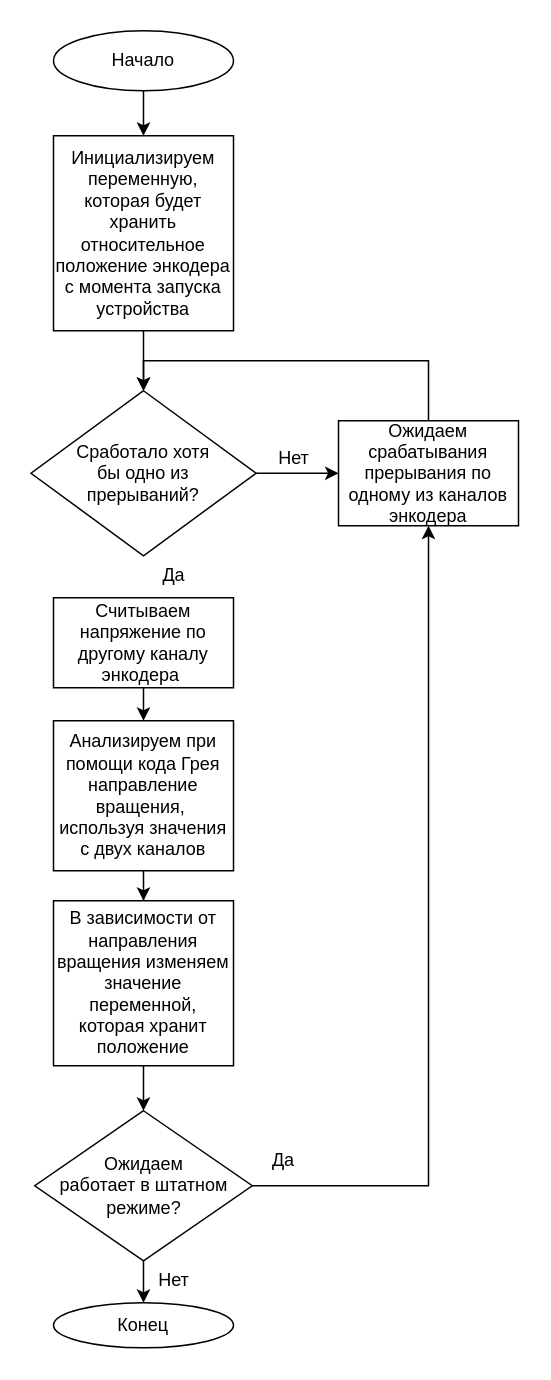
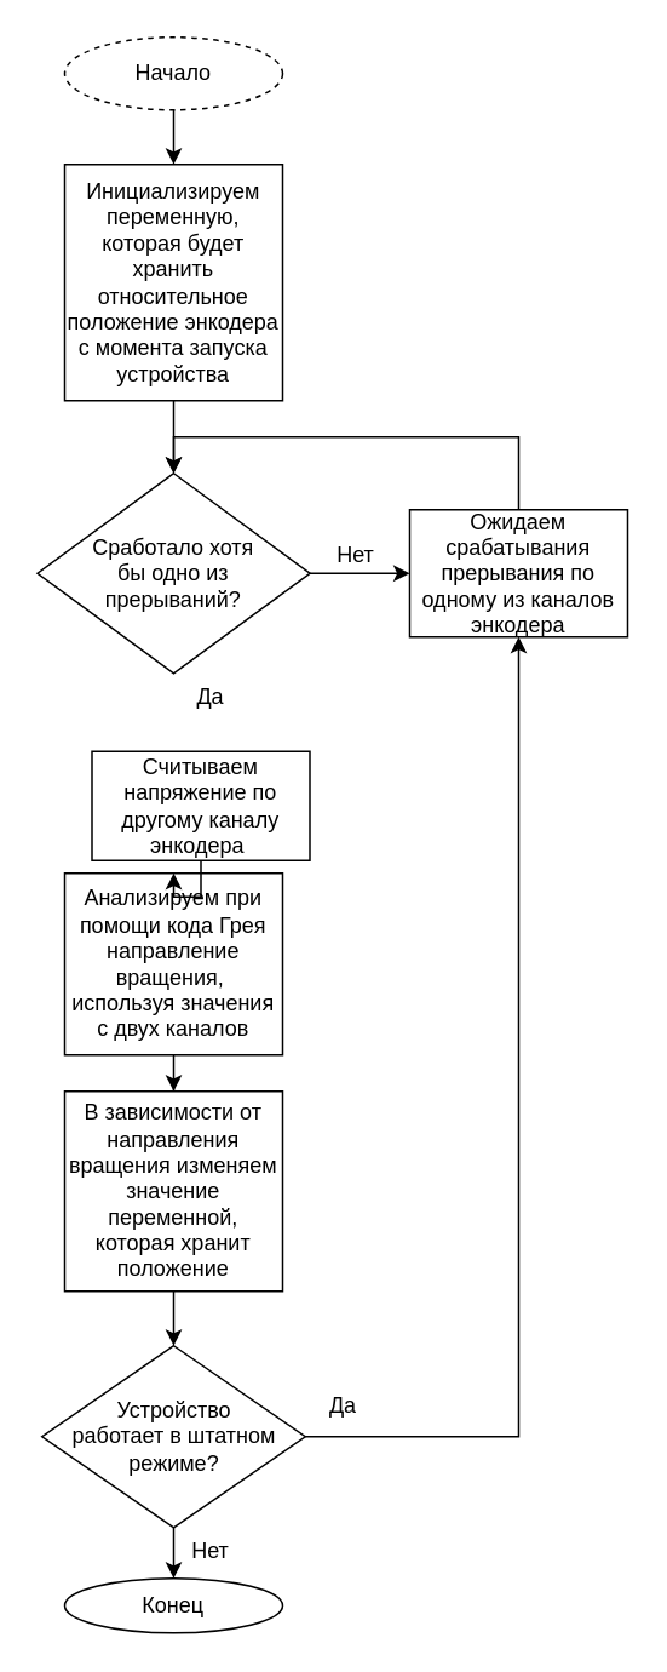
  <mxCell id="0" />
  <mxCell id="1" parent="0" />
  <mxCell id="2" style="edgeStyle=orthogonalEdgeStyle;rounded=0;orthogonalLoop=1;jettySize=auto;html=1;" edge="1" parent="1" source="3" target="5"><mxGeometry relative="1" as="geometry" /></mxCell>
- <mxCell id="3" value="Начало" style="ellipse;whiteSpace=wrap;html=1;" vertex="1" parent="1"><mxGeometry x="35" y="20" width="120" height="40" as="geometry" /></mxCell>
+ <mxCell id="3" value="Начало" style="ellipse;whiteSpace=wrap;html=1;dashed=1;" vertex="1" parent="1"><mxGeometry x="35" y="20" width="120" height="40" as="geometry" /></mxCell>
  <mxCell id="4" style="edgeStyle=orthogonalEdgeStyle;rounded=0;orthogonalLoop=1;jettySize=auto;html=1;entryX=0.5;entryY=0;entryDx=0;entryDy=0;" edge="1" parent="1" source="5" target="16"><mxGeometry relative="1" as="geometry" /></mxCell>
  <mxCell id="5" value="Инициализируем переменную, которая будет хранить относительное положение энкодера с момента запуска устройства" style="rounded=0;whiteSpace=wrap;html=1;" vertex="1" parent="1"><mxGeometry x="35" y="90" width="120" height="130" as="geometry" /></mxCell>
  <mxCell id="6" style="edgeStyle=orthogonalEdgeStyle;rounded=0;orthogonalLoop=1;jettySize=auto;html=1;entryX=0.5;entryY=0;entryDx=0;entryDy=0;" edge="1" parent="1" source="7" target="9"><mxGeometry relative="1" as="geometry" /></mxCell>
  <mxCell id="7" value="Анализируем при помощи кода Грея направление вращения,&amp;nbsp; используя значения с двух каналов" style="rounded=0;whiteSpace=wrap;html=1;" vertex="1" parent="1"><mxGeometry x="35" y="480" width="120" height="100" as="geometry" /></mxCell>
  <mxCell id="8" style="edgeStyle=orthogonalEdgeStyle;rounded=0;orthogonalLoop=1;jettySize=auto;html=1;" edge="1" parent="1" source="9" target="21"><mxGeometry relative="1" as="geometry" /></mxCell>
  <mxCell id="9" value="В зависимости от направления вращения изменяем значение переменной, которая хранит положение" style="rounded=0;whiteSpace=wrap;html=1;" vertex="1" parent="1"><mxGeometry x="35" y="600" width="120" height="110" as="geometry" /></mxCell>
  <mxCell id="10" value="Конец" style="ellipse;whiteSpace=wrap;html=1;" vertex="1" parent="1"><mxGeometry x="35" y="868" width="120" height="30" as="geometry" /></mxCell>
  <mxCell id="11" style="edgeStyle=orthogonalEdgeStyle;rounded=0;orthogonalLoop=1;jettySize=auto;html=1;entryX=0.5;entryY=0;entryDx=0;entryDy=0;" edge="1" parent="1" source="12" target="16"><mxGeometry relative="1" as="geometry"><Array as="points"><mxPoint x="285" y="240" /><mxPoint x="95" y="240" /></Array></mxGeometry></mxCell>
  <mxCell id="12" value="Ожидаем срабатывания прерывания по одному из каналов энкодера" style="rounded=0;whiteSpace=wrap;html=1;" vertex="1" parent="1"><mxGeometry x="225" y="280" width="120" height="70" as="geometry" /></mxCell>
  <mxCell id="13" style="edgeStyle=orthogonalEdgeStyle;rounded=0;orthogonalLoop=1;jettySize=auto;html=1;" edge="1" parent="1" source="14" target="7"><mxGeometry relative="1" as="geometry" /></mxCell>
- <mxCell id="14" value="Считываем напряжение по другому каналу энкодера&amp;nbsp;" style="rounded=0;whiteSpace=wrap;html=1;" vertex="1" parent="1"><mxGeometry x="35" y="398" width="120" height="60" as="geometry" /></mxCell>
+ <mxCell id="14" value="Считываем напряжение по другому каналу энкодера&amp;nbsp;" style="rounded=0;whiteSpace=wrap;html=1;" vertex="1" parent="1"><mxGeometry x="50" y="413" width="120" height="60" as="geometry" /></mxCell>
  <mxCell id="15" style="edgeStyle=orthogonalEdgeStyle;rounded=0;orthogonalLoop=1;jettySize=auto;html=1;entryX=0;entryY=0.5;entryDx=0;entryDy=0;" edge="1" parent="1" source="16" target="12"><mxGeometry relative="1" as="geometry" /></mxCell>
  <mxCell id="16" value="Сработало хотя&lt;div&gt;бы одно из&lt;/div&gt;&lt;div&gt;прерываний?&lt;/div&gt;" style="rhombus;whiteSpace=wrap;html=1;" vertex="1" parent="1"><mxGeometry x="20" y="260" width="150" height="110" as="geometry" /></mxCell>
  <mxCell id="17" value="Нет" style="text;html=1;align=center;verticalAlign=middle;resizable=0;points=[];autosize=1;strokeColor=none;fillColor=none;" vertex="1" parent="1"><mxGeometry x="175" y="290" width="40" height="30" as="geometry" /></mxCell>
  <mxCell id="18" value="Да" style="text;html=1;align=center;verticalAlign=middle;resizable=0;points=[];autosize=1;strokeColor=none;fillColor=none;" vertex="1" parent="1"><mxGeometry x="95" y="368" width="40" height="30" as="geometry" /></mxCell>
  <mxCell id="19" style="edgeStyle=orthogonalEdgeStyle;rounded=0;orthogonalLoop=1;jettySize=auto;html=1;entryX=0.5;entryY=1;entryDx=0;entryDy=0;" edge="1" parent="1" source="21" target="12"><mxGeometry relative="1" as="geometry" /></mxCell>
  <mxCell id="20" style="edgeStyle=orthogonalEdgeStyle;rounded=0;orthogonalLoop=1;jettySize=auto;html=1;entryX=0.5;entryY=0;entryDx=0;entryDy=0;" edge="1" parent="1" source="21" target="10"><mxGeometry relative="1" as="geometry" /></mxCell>
- <mxCell id="21" value="Ожидаем&lt;div&gt;работает в штатном режиме?&lt;/div&gt;" style="rhombus;whiteSpace=wrap;html=1;" vertex="1" parent="1"><mxGeometry x="22.5" y="740" width="145" height="100" as="geometry" /></mxCell>
+ <mxCell id="21" value="Устройство&lt;div&gt;работает в штатном режиме?&lt;/div&gt;" style="rhombus;whiteSpace=wrap;html=1;" vertex="1" parent="1"><mxGeometry x="22.5" y="740" width="145" height="100" as="geometry" /></mxCell>
  <mxCell id="22" value="Да" style="text;html=1;align=center;verticalAlign=middle;resizable=0;points=[];autosize=1;strokeColor=none;fillColor=none;" vertex="1" parent="1"><mxGeometry x="167.5" y="758" width="40" height="30" as="geometry" /></mxCell>
  <mxCell id="23" value="Нет" style="text;html=1;align=center;verticalAlign=middle;resizable=0;points=[];autosize=1;strokeColor=none;fillColor=none;" vertex="1" parent="1"><mxGeometry x="95" y="838" width="40" height="30" as="geometry" /></mxCell>
